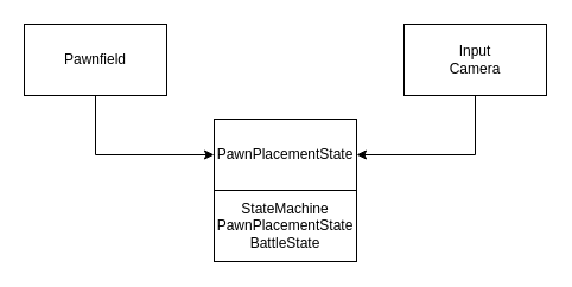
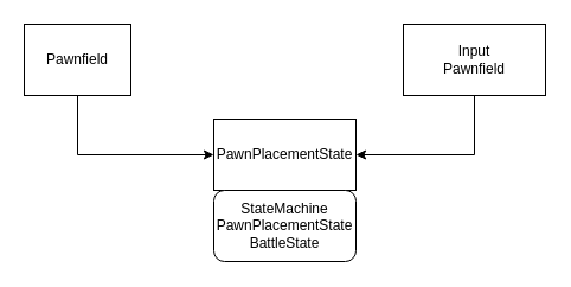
  <mxCell id="0" />
  <mxCell id="1" parent="0" />
  <mxCell id="2" style="edgeStyle=orthogonalEdgeStyle;rounded=0;orthogonalLoop=1;jettySize=auto;html=1;exitX=0.5;exitY=1;exitDx=0;exitDy=0;entryX=1;entryY=0.5;entryDx=0;entryDy=0;" edge="1" parent="1" source="3" target="7"><mxGeometry relative="1" as="geometry" /></mxCell>
- <mxCell id="3" value="Input&lt;div&gt;Camera&lt;/div&gt;" style="rounded=0;whiteSpace=wrap;html=1;" vertex="1" parent="1"><mxGeometry x="340" y="20" width="120" height="60" as="geometry" /></mxCell>
+ <mxCell id="3" value="Input&lt;div&gt;Pawnfield&lt;/div&gt;" style="rounded=0;whiteSpace=wrap;html=1;" vertex="1" parent="1"><mxGeometry x="340" y="20" width="120" height="60" as="geometry" /></mxCell>
  <mxCell id="4" style="edgeStyle=orthogonalEdgeStyle;rounded=0;orthogonalLoop=1;jettySize=auto;html=1;exitX=0.5;exitY=1;exitDx=0;exitDy=0;entryX=0;entryY=0.5;entryDx=0;entryDy=0;" edge="1" parent="1" source="5" target="7"><mxGeometry relative="1" as="geometry" /></mxCell>
- <mxCell id="5" value="Pawnfield" style="rounded=0;whiteSpace=wrap;html=1;" vertex="1" parent="1"><mxGeometry x="20" y="20" width="120" height="60" as="geometry" /></mxCell>
+ <mxCell id="5" value="Pawnfield" style="rounded=0;whiteSpace=wrap;html=1;" vertex="1" parent="1"><mxGeometry x="20" y="20" width="90" height="60" as="geometry" /></mxCell>
  <mxCell id="6" value="" style="group" vertex="1" connectable="0" parent="1"><mxGeometry x="180" y="100" width="120" height="120" as="geometry" /></mxCell>
  <mxCell id="7" value="PawnPlacementState" style="rounded=0;whiteSpace=wrap;html=1;" vertex="1" parent="6"><mxGeometry width="120" height="60" as="geometry" /></mxCell>
- <mxCell id="8" value="StateMachine&lt;div&gt;PawnPlacementState&lt;br&gt;&lt;/div&gt;&lt;div&gt;BattleState&lt;br&gt;&lt;/div&gt;" style="rounded=0;whiteSpace=wrap;html=1;" vertex="1" parent="6"><mxGeometry y="60" width="120" height="60" as="geometry" /></mxCell>
+ <mxCell id="8" value="StateMachine&lt;div&gt;PawnPlacementState&lt;br&gt;&lt;/div&gt;&lt;div&gt;BattleState&lt;br&gt;&lt;/div&gt;" style="whiteSpace=wrap;html=1;rounded=1;" vertex="1" parent="6"><mxGeometry y="60" width="120" height="60" as="geometry" /></mxCell>
